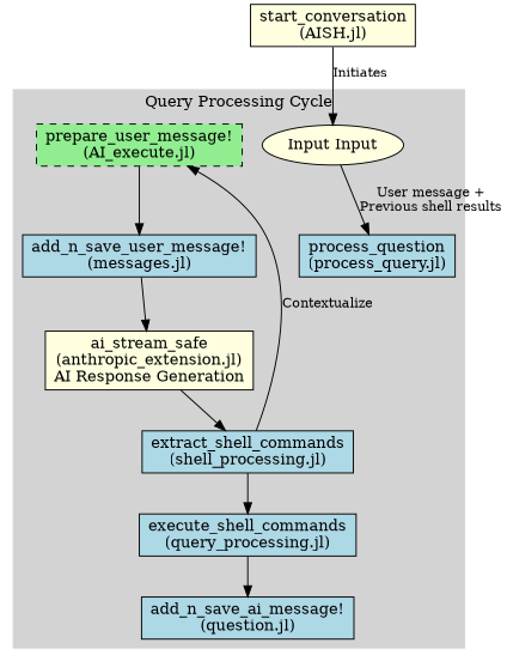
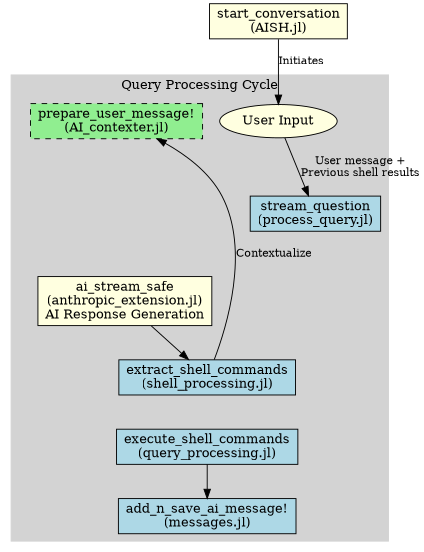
  digraph {
    rankdir=TB
    node [fillcolor=lightblue fontsize=14 shape=box style=filled]
    edge [fontsize=12]
-   n1 [fillcolor=lightyellow label="Input Input" shape=ellipse]
-   n2 [label="process_question\n(process_query.jl)"]
-   n3 [fillcolor=lightgreen label="prepare_user_message!\n(AI_execute.jl)" style="filled,dashed"]
-   n4 [label="add_n_save_user_message!\n(messages.jl)"]
+   n1 [fillcolor=lightyellow label="User Input" shape=ellipse]
+   n2 [label="stream_question\n(process_query.jl)"]
+   n3 [fillcolor=lightgreen label="prepare_user_message!\n(AI_contexter.jl)" style="filled,dashed"]
    n5 [fillcolor=lightyellow label="ai_stream_safe\n(anthropic_extension.jl)\nAI Response Generation"]
    n6 [label="extract_shell_commands\n(shell_processing.jl)"]
    n7 [label="execute_shell_commands\n(query_processing.jl)"]
-   n8 [label="add_n_save_ai_message!\n(question.jl)"]
+   n8 [label="add_n_save_ai_message!\n(messages.jl)"]
    n9 [fillcolor=lightyellow label="start_conversation\n(AISH.jl)"]
    subgraph cluster_1 {
      color=lightgrey
      label="Query Processing Cycle"
      style=filled
      n1
      n2
      n3
-     n4
      n5
      n6
      n7
      n8
    }
    subgraph cluster_2 {
      color=lightgreen
      label="Modular Component"
      style=filled
    }
    n1 -> n2 [label="User message +\nPrevious shell results"]
-   n3 -> n4
-   n4 -> n5
    n5 -> n6
    n6 -> n3 [label=Contextualize]
-   n6 -> n7
    n7 -> n8
    n9 -> n1 [label=Initiates]
  }
